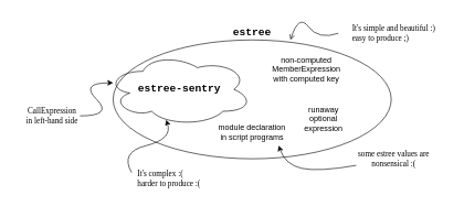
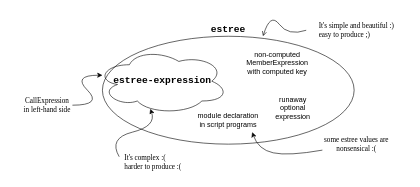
  <mxCell id="0" />
  <mxCell id="1" parent="0" />
  <mxCell id="2" value="" style="ellipse;whiteSpace=wrap;html=1;fillColor=none;" vertex="1" parent="1"><mxGeometry x="170" y="60" width="420" height="180" as="geometry" /></mxCell>
- <mxCell id="3" value="&lt;font size=&quot;1&quot; face=&quot;Courier New&quot;&gt;&lt;b style=&quot;font-size: 16px;&quot;&gt;estree-sentry&lt;/b&gt;&lt;/font&gt;" style="ellipse;shape=cloud;whiteSpace=wrap;html=1;fillColor=none;" vertex="1" parent="1"><mxGeometry x="160" y="80" width="220" height="110" as="geometry" /></mxCell>
+ <mxCell id="3" value="&lt;font size=&quot;1&quot; face=&quot;Courier New&quot;&gt;&lt;b style=&quot;font-size: 16px;&quot;&gt;estree-expression&lt;/b&gt;&lt;/font&gt;" style="ellipse;shape=cloud;whiteSpace=wrap;html=1;fillColor=none;" vertex="1" parent="1"><mxGeometry x="160" y="80" width="220" height="110" as="geometry" /></mxCell>
  <mxCell id="4" value="non-computed&lt;div&gt;MemberExpression&lt;div&gt;with computed key&lt;/div&gt;&lt;/div&gt;" style="text;html=1;align=center;verticalAlign=middle;whiteSpace=wrap;rounded=0;" vertex="1" parent="1"><mxGeometry x="404" y="85" width="116" height="40" as="geometry" /></mxCell>
  <mxCell id="5" value="&lt;font size=&quot;1&quot; face=&quot;Courier New&quot;&gt;&lt;b style=&quot;font-size: 16px;&quot;&gt;estree&lt;/b&gt;&lt;/font&gt;" style="text;html=1;align=center;verticalAlign=middle;whiteSpace=wrap;rounded=0;" vertex="1" parent="1"><mxGeometry x="322" y="30" width="116" height="40" as="geometry" /></mxCell>
  <mxCell id="6" value="runaway&lt;div&gt;optional&lt;/div&gt;&lt;div&gt;expression&lt;/div&gt;" style="text;html=1;align=center;verticalAlign=middle;whiteSpace=wrap;rounded=0;" vertex="1" parent="1"><mxGeometry x="430" y="160" width="116" height="40" as="geometry" /></mxCell>
  <mxCell id="7" value="" style="curved=1;endArrow=classic;html=1;rounded=0;" edge="1" parent="1"><mxGeometry width="50" height="50" relative="1" as="geometry"><mxPoint x="120" y="175" as="sourcePoint" /><mxPoint x="170" y="125" as="targetPoint" /><Array as="points"><mxPoint x="170" y="175" /><mxPoint x="120" y="125" /></Array></mxGeometry></mxCell>
  <mxCell id="8" value="&lt;font face=&quot;Comic Sans MS&quot;&gt;CallExpression&lt;/font&gt;&lt;div&gt;&lt;font face=&quot;Comic Sans MS&quot;&gt;in left-hand side&lt;/font&gt;&lt;/div&gt;" style="text;html=1;align=center;verticalAlign=middle;whiteSpace=wrap;rounded=0;" vertex="1" parent="1"><mxGeometry x="20" y="155" width="116" height="40" as="geometry" /></mxCell>
  <mxCell id="9" value="&lt;font face=&quot;Comic Sans MS&quot;&gt;It's simple and beautiful :)&lt;/font&gt;&lt;div style=&quot;text-align: left;&quot;&gt;&lt;font face=&quot;Comic Sans MS&quot;&gt;easy to produce ;)&lt;/font&gt;&lt;/div&gt;" style="text;html=1;align=center;verticalAlign=middle;whiteSpace=wrap;rounded=0;" vertex="1" parent="1"><mxGeometry x="510" y="30" width="168" height="40" as="geometry" /></mxCell>
  <mxCell id="10" value="" style="curved=1;endArrow=open;html=1;rounded=0;exitX=0;exitY=0.5;exitDx=0;exitDy=0;entryX=1;entryY=0.75;entryDx=0;entryDy=0;" edge="1" parent="1" source="9" target="5"><mxGeometry width="50" height="50" relative="1" as="geometry"><mxPoint x="600" y="60" as="sourcePoint" /><mxPoint x="410" y="58" as="targetPoint" /><Array as="points"><mxPoint x="480" y="60" /><mxPoint x="450" y="20" /></Array></mxGeometry></mxCell>
  <mxCell id="11" value="&lt;font face=&quot;Comic Sans MS&quot;&gt;some estree values are nonsensical :(&lt;/font&gt;" style="text;html=1;align=center;verticalAlign=middle;whiteSpace=wrap;rounded=0;" vertex="1" parent="1"><mxGeometry x="537" y="220" width="114" height="40" as="geometry" /></mxCell>
  <mxCell id="12" value="&lt;font face=&quot;Comic Sans MS&quot;&gt;It's complex :(&lt;/font&gt;&lt;div&gt;&lt;span style=&quot;font-family: &amp;quot;Comic Sans MS&amp;quot;;&quot;&gt;harder to produce :(&lt;/span&gt;&lt;/div&gt;" style="text;html=1;align=left;verticalAlign=middle;whiteSpace=wrap;rounded=0;" vertex="1" parent="1"><mxGeometry x="205" y="250" width="130" height="40" as="geometry" /></mxCell>
  <mxCell id="13" value="" style="curved=1;endArrow=classic;html=1;rounded=0;entryX=0.409;entryY=0.918;entryDx=0;entryDy=0;entryPerimeter=0;" edge="1" parent="1" target="3"><mxGeometry width="50" height="50" relative="1" as="geometry"><mxPoint x="198" y="261" as="sourcePoint" /><mxPoint x="229" y="169" as="targetPoint" /><Array as="points"><mxPoint x="180" y="230" /><mxPoint x="260" y="210" /></Array></mxGeometry></mxCell>
  <mxCell id="14" value="module declaration&lt;div&gt;in script programs&lt;/div&gt;" style="text;html=1;align=center;verticalAlign=middle;whiteSpace=wrap;rounded=0;" vertex="1" parent="1"><mxGeometry x="322" y="180" width="116" height="40" as="geometry" /></mxCell>
  <mxCell id="15" value="" style="curved=1;endArrow=classic;html=1;rounded=0;entryX=0.409;entryY=0.918;entryDx=0;entryDy=0;entryPerimeter=0;exitX=0;exitY=0.75;exitDx=0;exitDy=0;" edge="1" parent="1" source="11"><mxGeometry width="50" height="50" relative="1" as="geometry"><mxPoint x="540" y="280" as="sourcePoint" /><mxPoint x="420" y="220" as="targetPoint" /><Array as="points"><mxPoint x="480" y="260" /><mxPoint x="430" y="249" /></Array></mxGeometry></mxCell>
